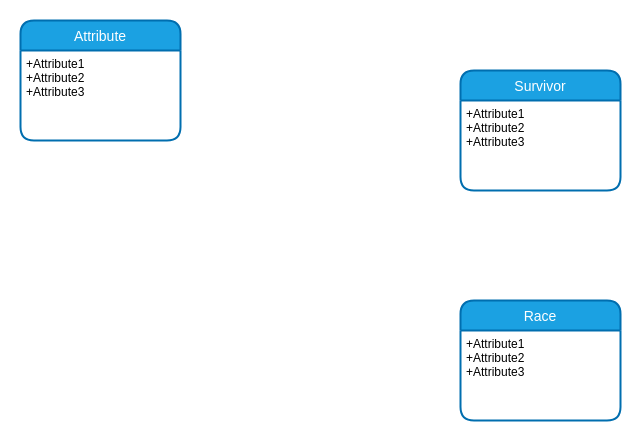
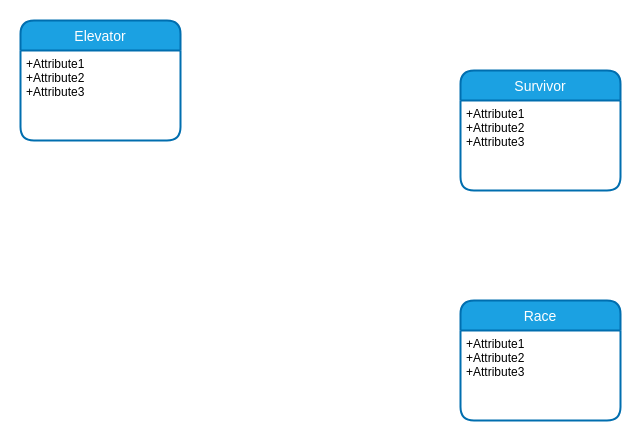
  <mxCell id="0" />
  <mxCell id="1" parent="0" />
- <mxCell id="2" value="Attribute" style="swimlane;childLayout=stackLayout;horizontal=1;startSize=30;horizontalStack=0;rounded=1;fontSize=14;fontStyle=0;strokeWidth=2;resizeParent=0;resizeLast=1;shadow=0;dashed=0;align=center;fillColor=#1ba1e2;strokeColor=#006EAF;fontColor=#ffffff;" parent="1" vertex="1"><mxGeometry x="20" y="20" width="160" height="120" as="geometry"><mxRectangle x="30" y="70" width="80" height="30" as="alternateBounds" /></mxGeometry></mxCell>
+ <mxCell id="2" value="Elevator" style="swimlane;childLayout=stackLayout;horizontal=1;startSize=30;horizontalStack=0;rounded=1;fontSize=14;fontStyle=0;strokeWidth=2;resizeParent=0;resizeLast=1;shadow=0;dashed=0;align=center;fillColor=#1ba1e2;strokeColor=#006EAF;fontColor=#ffffff;" parent="1" vertex="1"><mxGeometry x="20" y="20" width="160" height="120" as="geometry"><mxRectangle x="30" y="70" width="80" height="30" as="alternateBounds" /></mxGeometry></mxCell>
  <mxCell id="3" value="+Attribute1&#10;+Attribute2&#10;+Attribute3" style="align=left;strokeColor=none;fillColor=none;spacingLeft=4;fontSize=12;verticalAlign=top;resizable=0;rotatable=0;part=1;" parent="2" vertex="1"><mxGeometry y="30" width="160" height="90" as="geometry" /></mxCell>
  <mxCell id="4" value="Survivor" style="swimlane;childLayout=stackLayout;horizontal=1;startSize=30;horizontalStack=0;rounded=1;fontSize=14;fontStyle=0;strokeWidth=2;resizeParent=0;resizeLast=1;shadow=0;dashed=0;align=center;fillColor=#1ba1e2;strokeColor=#006EAF;fontColor=#ffffff;labelBackgroundColor=none;" vertex="1" parent="1"><mxGeometry x="460" y="70" width="160" height="120" as="geometry"><mxRectangle x="30" y="70" width="80" height="30" as="alternateBounds" /></mxGeometry></mxCell>
  <mxCell id="5" value="+Attribute1&#10;+Attribute2&#10;+Attribute3" style="align=left;strokeColor=none;fillColor=none;spacingLeft=4;fontSize=12;verticalAlign=top;resizable=0;rotatable=0;part=1;" vertex="1" parent="4"><mxGeometry y="30" width="160" height="90" as="geometry" /></mxCell>
  <mxCell id="6" value="Race" style="swimlane;childLayout=stackLayout;horizontal=1;startSize=30;horizontalStack=0;rounded=1;fontSize=14;fontStyle=0;strokeWidth=2;resizeParent=0;resizeLast=1;shadow=0;dashed=0;align=center;fillColor=#1ba1e2;strokeColor=#006EAF;fontColor=#ffffff;" vertex="1" parent="1"><mxGeometry x="460" y="300" width="160" height="120" as="geometry"><mxRectangle x="30" y="70" width="80" height="30" as="alternateBounds" /></mxGeometry></mxCell>
  <mxCell id="7" value="+Attribute1&#10;+Attribute2&#10;+Attribute3" style="align=left;strokeColor=none;fillColor=none;spacingLeft=4;fontSize=12;verticalAlign=top;resizable=0;rotatable=0;part=1;" vertex="1" parent="6"><mxGeometry y="30" width="160" height="90" as="geometry" /></mxCell>
